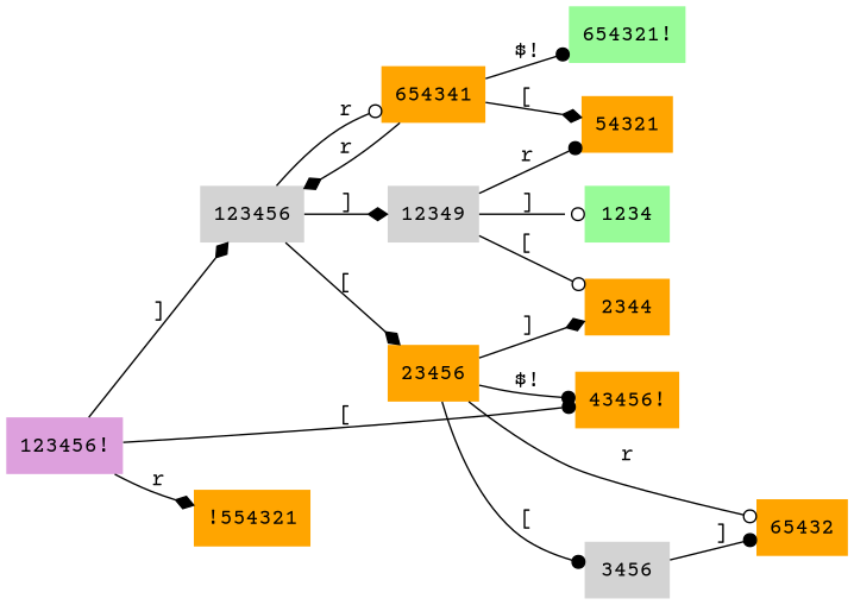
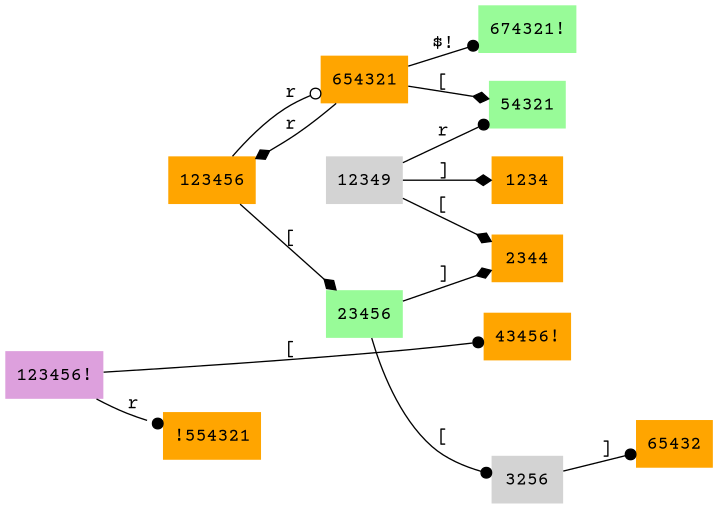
  digraph {
    fontname="Courier Prime"
    rankdir=LR
    node [fillcolor=orange fontname="Courier Prime" shape=none style=filled]
    edge [arrowhead=diamond fontname="Courier Prime"]
-   123456 [fillcolor=lightgrey]
-   654321 [label=654341]
+   123456
+   654321
    n3 [fillcolor=lightgrey label=12349]
-   23456
-   "654321!" [fillcolor=palegreen]
-   54321
+   23456 [fillcolor=palegreen]
+   "654321!" [fillcolor=palegreen label="674321!"]
+   54321 [fillcolor=palegreen]
    "123456!" [fillcolor=plum]
    n8 [label="!554321"]
    n9 [label="43456!"]
-   1234 [fillcolor=palegreen]
+   1234
    n11 [label=2344]
    65432
-   3456 [fillcolor=lightgrey]
+   3456 [fillcolor=lightgrey label=3256]
    123456 -> 654321 [arrowhead=odot label=r]
-   123456 -> n3 [label="]"]
    123456 -> 23456 [label="["]
    654321 -> 123456 [label=r]
    654321 -> "654321!" [arrowhead=dot label="$!"]
    654321 -> 54321 [label="["]
    n3 -> 54321 [arrowhead=dot label=r]
-   n3 -> 1234 [arrowhead=odot label="]"]
-   n3 -> n11 [arrowhead=odot label="["]
-   23456 -> n9 [arrowhead=dot label="$!"]
+   n3 -> 1234 [label="]"]
+   n3 -> n11 [label="["]
    23456 -> n11 [label="]"]
-   23456 -> 65432 [arrowhead=odot label=r]
    23456 -> 3456 [arrowhead=dot label="["]
-   "123456!" -> 123456 [label="]"]
-   "123456!" -> n8 [label=r]
+   "123456!" -> n8 [arrowhead=dot label=r]
    "123456!" -> n9 [arrowhead=dot label="["]
    3456 -> 65432 [arrowhead=dot label="]"]
  }
